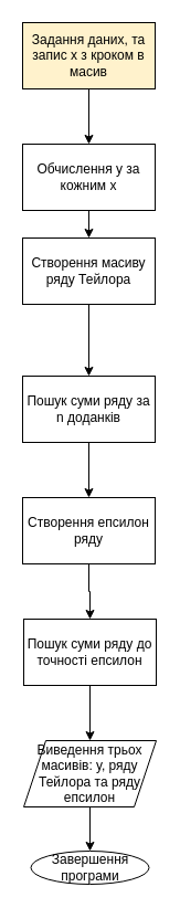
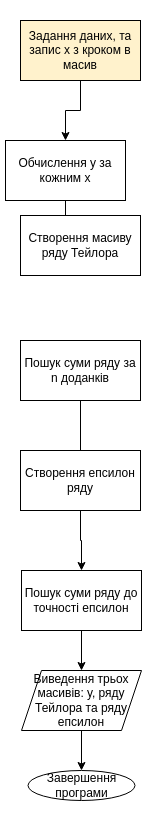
  <mxCell id="0" />
  <mxCell id="1" parent="0" />
  <mxCell id="2" value="" style="edgeStyle=orthogonalEdgeStyle;rounded=0;orthogonalLoop=1;jettySize=auto;html=1;" edge="1" parent="1" source="3" target="5"><mxGeometry relative="1" as="geometry" /></mxCell>
  <mxCell id="3" value="Задання даних, та запис х з кроком в масив" style="whiteSpace=wrap;html=1;fillColor=#fff2cc;" vertex="1" parent="1"><mxGeometry x="20" y="20" width="120" height="60" as="geometry" /></mxCell>
  <mxCell id="4" value="" style="edgeStyle=orthogonalEdgeStyle;rounded=0;orthogonalLoop=1;jettySize=auto;html=1;" edge="1" parent="1" source="5" target="7"><mxGeometry relative="1" as="geometry" /></mxCell>
- <mxCell id="5" value="Обчислення у за кожним х" style="whiteSpace=wrap;html=1;" vertex="1" parent="1"><mxGeometry x="20" y="130" width="120" height="60" as="geometry" /></mxCell>
- <mxCell id="6" value="" style="edgeStyle=orthogonalEdgeStyle;rounded=0;orthogonalLoop=1;jettySize=auto;html=1;" edge="1" parent="1" source="7" target="9"><mxGeometry relative="1" as="geometry" /></mxCell>
+ <mxCell id="5" value="Обчислення у за кожним х" style="whiteSpace=wrap;html=1;" vertex="1" parent="1"><mxGeometry x="5" y="140" width="120" height="60" as="geometry" /></mxCell>
  <mxCell id="7" value="Створення масиву ряду Тейлора" style="whiteSpace=wrap;html=1;" vertex="1" parent="1"><mxGeometry x="20" y="215" width="120" height="60" as="geometry" /></mxCell>
- <mxCell id="8" value="" style="edgeStyle=orthogonalEdgeStyle;rounded=0;orthogonalLoop=1;jettySize=auto;html=1;" edge="1" parent="1" source="9" target="11"><mxGeometry relative="1" as="geometry" /></mxCell>
+ <mxCell id="8" value="" style="edgeStyle=orthogonalEdgeStyle;rounded=0;orthogonalLoop=1;jettySize=auto;html=1;endArrow=none;" edge="1" parent="1" source="9" target="11"><mxGeometry relative="1" as="geometry" /></mxCell>
  <mxCell id="9" value="Пошук суми ряду за n доданків" style="whiteSpace=wrap;html=1;" vertex="1" parent="1"><mxGeometry x="20" y="340" width="120" height="60" as="geometry" /></mxCell>
  <mxCell id="10" value="" style="edgeStyle=orthogonalEdgeStyle;rounded=0;orthogonalLoop=1;jettySize=auto;html=1;" edge="1" parent="1" source="11" target="13"><mxGeometry relative="1" as="geometry" /></mxCell>
  <mxCell id="11" value="Створення епсилон ряду" style="whiteSpace=wrap;html=1;" vertex="1" parent="1"><mxGeometry x="20" y="450" width="120" height="60" as="geometry" /></mxCell>
  <mxCell id="12" value="" style="edgeStyle=orthogonalEdgeStyle;rounded=0;orthogonalLoop=1;jettySize=auto;html=1;" edge="1" parent="1" source="13" target="15"><mxGeometry relative="1" as="geometry" /></mxCell>
- <mxCell id="13" value="Пошук суми ряду до точності епсилон" style="whiteSpace=wrap;html=1;" vertex="1" parent="1"><mxGeometry x="21" y="560" width="120" height="60" as="geometry" /></mxCell>
+ <mxCell id="13" value="Пошук суми ряду до точності епсилон" style="whiteSpace=wrap;html=1;" vertex="1" parent="1"><mxGeometry x="21" y="570" width="120" height="60" as="geometry" /></mxCell>
  <mxCell id="14" value="" style="edgeStyle=orthogonalEdgeStyle;rounded=0;orthogonalLoop=1;jettySize=auto;html=1;" edge="1" parent="1" source="15" target="16"><mxGeometry relative="1" as="geometry" /></mxCell>
  <mxCell id="15" value="Виведення трьох масивів: у, ряду Тейлора та ряду епсилон" style="shape=parallelogram;perimeter=parallelogramPerimeter;whiteSpace=wrap;html=1;fixedSize=1;" vertex="1" parent="1"><mxGeometry x="21" y="670" width="120" height="60" as="geometry" /></mxCell>
  <mxCell id="16" value="Завершення програми" style="ellipse;whiteSpace=wrap;html=1;" vertex="1" parent="1"><mxGeometry x="27.5" y="770" width="107" height="30" as="geometry" /></mxCell>
